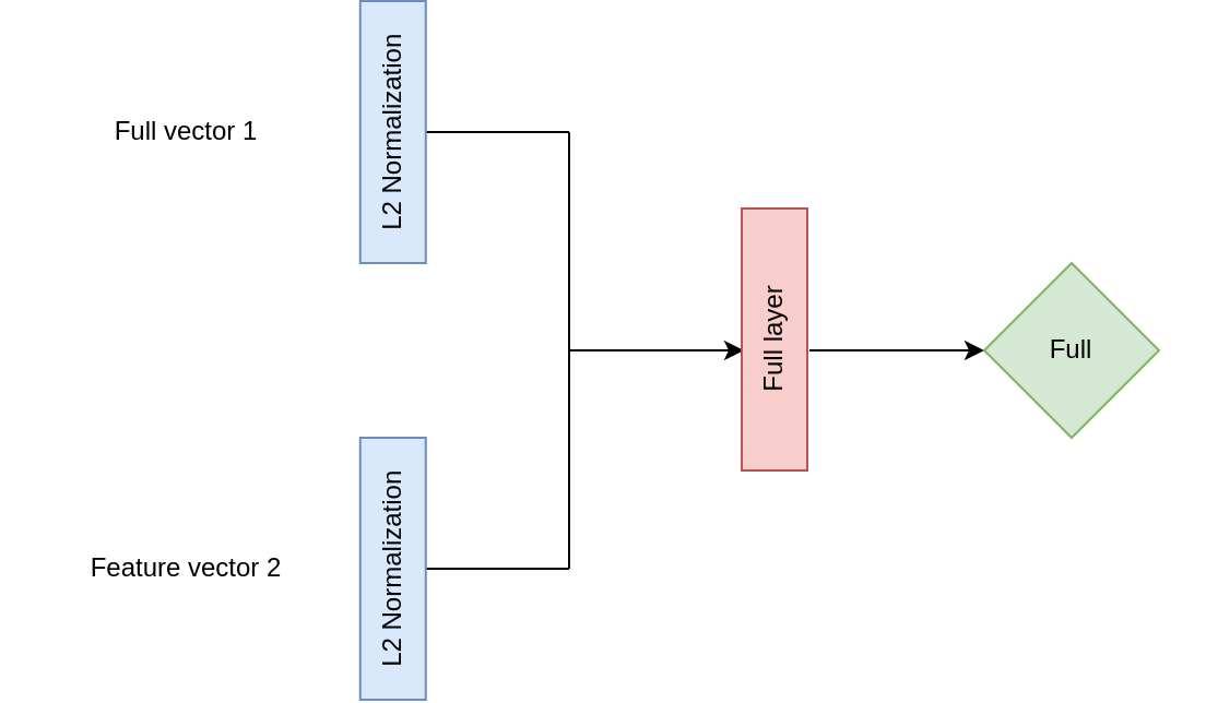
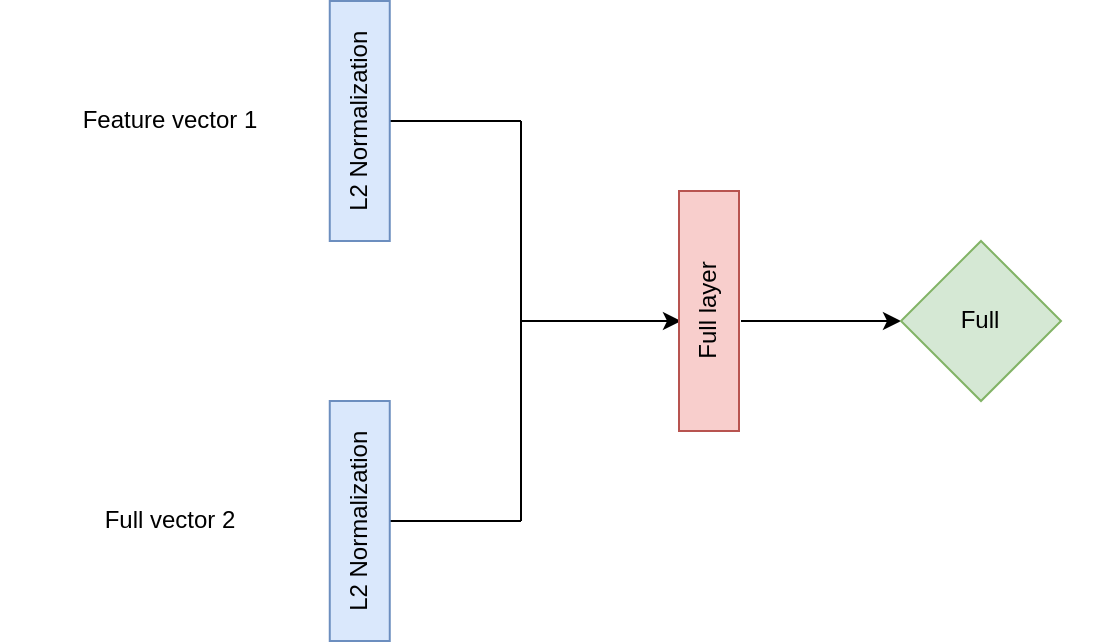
  <mxCell id="0" />
  <mxCell id="1" parent="0" />
- <mxCell id="2" value="Full vector 1" style="text;html=1;strokeColor=none;fillColor=none;align=center;verticalAlign=middle;whiteSpace=wrap;rounded=0;" vertex="1" parent="1"><mxGeometry x="20" y="20" width="130" height="30" as="geometry" /></mxCell>
- <mxCell id="3" value="Feature vector 2" style="text;html=1;strokeColor=none;fillColor=none;align=center;verticalAlign=middle;whiteSpace=wrap;rounded=0;" vertex="1" parent="1"><mxGeometry x="20" y="220" width="130" height="30" as="geometry" /></mxCell>
+ <mxCell id="2" value="Feature vector 1" style="text;html=1;strokeColor=none;fillColor=none;align=center;verticalAlign=middle;whiteSpace=wrap;rounded=0;" vertex="1" parent="1"><mxGeometry x="20" y="20" width="130" height="30" as="geometry" /></mxCell>
+ <mxCell id="3" value="Full vector 2" style="text;html=1;strokeColor=none;fillColor=none;align=center;verticalAlign=middle;whiteSpace=wrap;rounded=0;" vertex="1" parent="1"><mxGeometry x="20" y="220" width="130" height="30" as="geometry" /></mxCell>
  <mxCell id="4" value="" style="endArrow=none;html=1;rounded=0;exitX=0.5;exitY=1;exitDx=0;exitDy=0;" edge="1" parent="1" source="7"><mxGeometry width="50" height="50" relative="1" as="geometry"><mxPoint x="195" y="235" as="sourcePoint" /><mxPoint x="260" y="235" as="targetPoint" /></mxGeometry></mxCell>
  <mxCell id="5" value="" style="endArrow=none;html=1;rounded=0;exitX=0.5;exitY=1;exitDx=0;exitDy=0;" edge="1" parent="1" source="8"><mxGeometry width="50" height="50" relative="1" as="geometry"><mxPoint x="195" y="30" as="sourcePoint" /><mxPoint x="260" y="35" as="targetPoint" /></mxGeometry></mxCell>
  <mxCell id="6" value="" style="endArrow=none;html=1;rounded=0;" edge="1" parent="1"><mxGeometry width="50" height="50" relative="1" as="geometry"><mxPoint x="260" y="235" as="sourcePoint" /><mxPoint x="260" y="35" as="targetPoint" /></mxGeometry></mxCell>
  <mxCell id="7" value="L2 Normalization" style="rounded=0;whiteSpace=wrap;html=1;rotation=-90;fillColor=#dae8fc;strokeColor=#6c8ebf;" vertex="1" parent="1"><mxGeometry x="119.38" y="220" width="120" height="30" as="geometry" /></mxCell>
  <mxCell id="8" value="L2 Normalization" style="rounded=0;whiteSpace=wrap;html=1;rotation=-90;fillColor=#dae8fc;strokeColor=#6c8ebf;" vertex="1" parent="1"><mxGeometry x="119.38" y="20" width="120" height="30" as="geometry" /></mxCell>
  <mxCell id="9" value="" style="endArrow=classic;html=1;rounded=0;" edge="1" parent="1"><mxGeometry width="50" height="50" relative="1" as="geometry"><mxPoint x="260" y="135" as="sourcePoint" /><mxPoint x="340" y="135" as="targetPoint" /></mxGeometry></mxCell>
  <mxCell id="10" value="Full layer" style="rounded=0;whiteSpace=wrap;html=1;rotation=-90;fillColor=#f8cecc;strokeColor=#b85450;" vertex="1" parent="1"><mxGeometry x="294" y="115" width="120" height="30" as="geometry" /></mxCell>
  <mxCell id="11" value="" style="endArrow=classic;html=1;rounded=0;" edge="1" parent="1"><mxGeometry width="50" height="50" relative="1" as="geometry"><mxPoint x="370" y="135" as="sourcePoint" /><mxPoint x="450" y="135" as="targetPoint" /></mxGeometry></mxCell>
  <mxCell id="12" value="Full" style="rhombus;whiteSpace=wrap;html=1;fillColor=#d5e8d4;strokeColor=#82b366;" vertex="1" parent="1"><mxGeometry x="450" y="95" width="80" height="80" as="geometry" /></mxCell>
